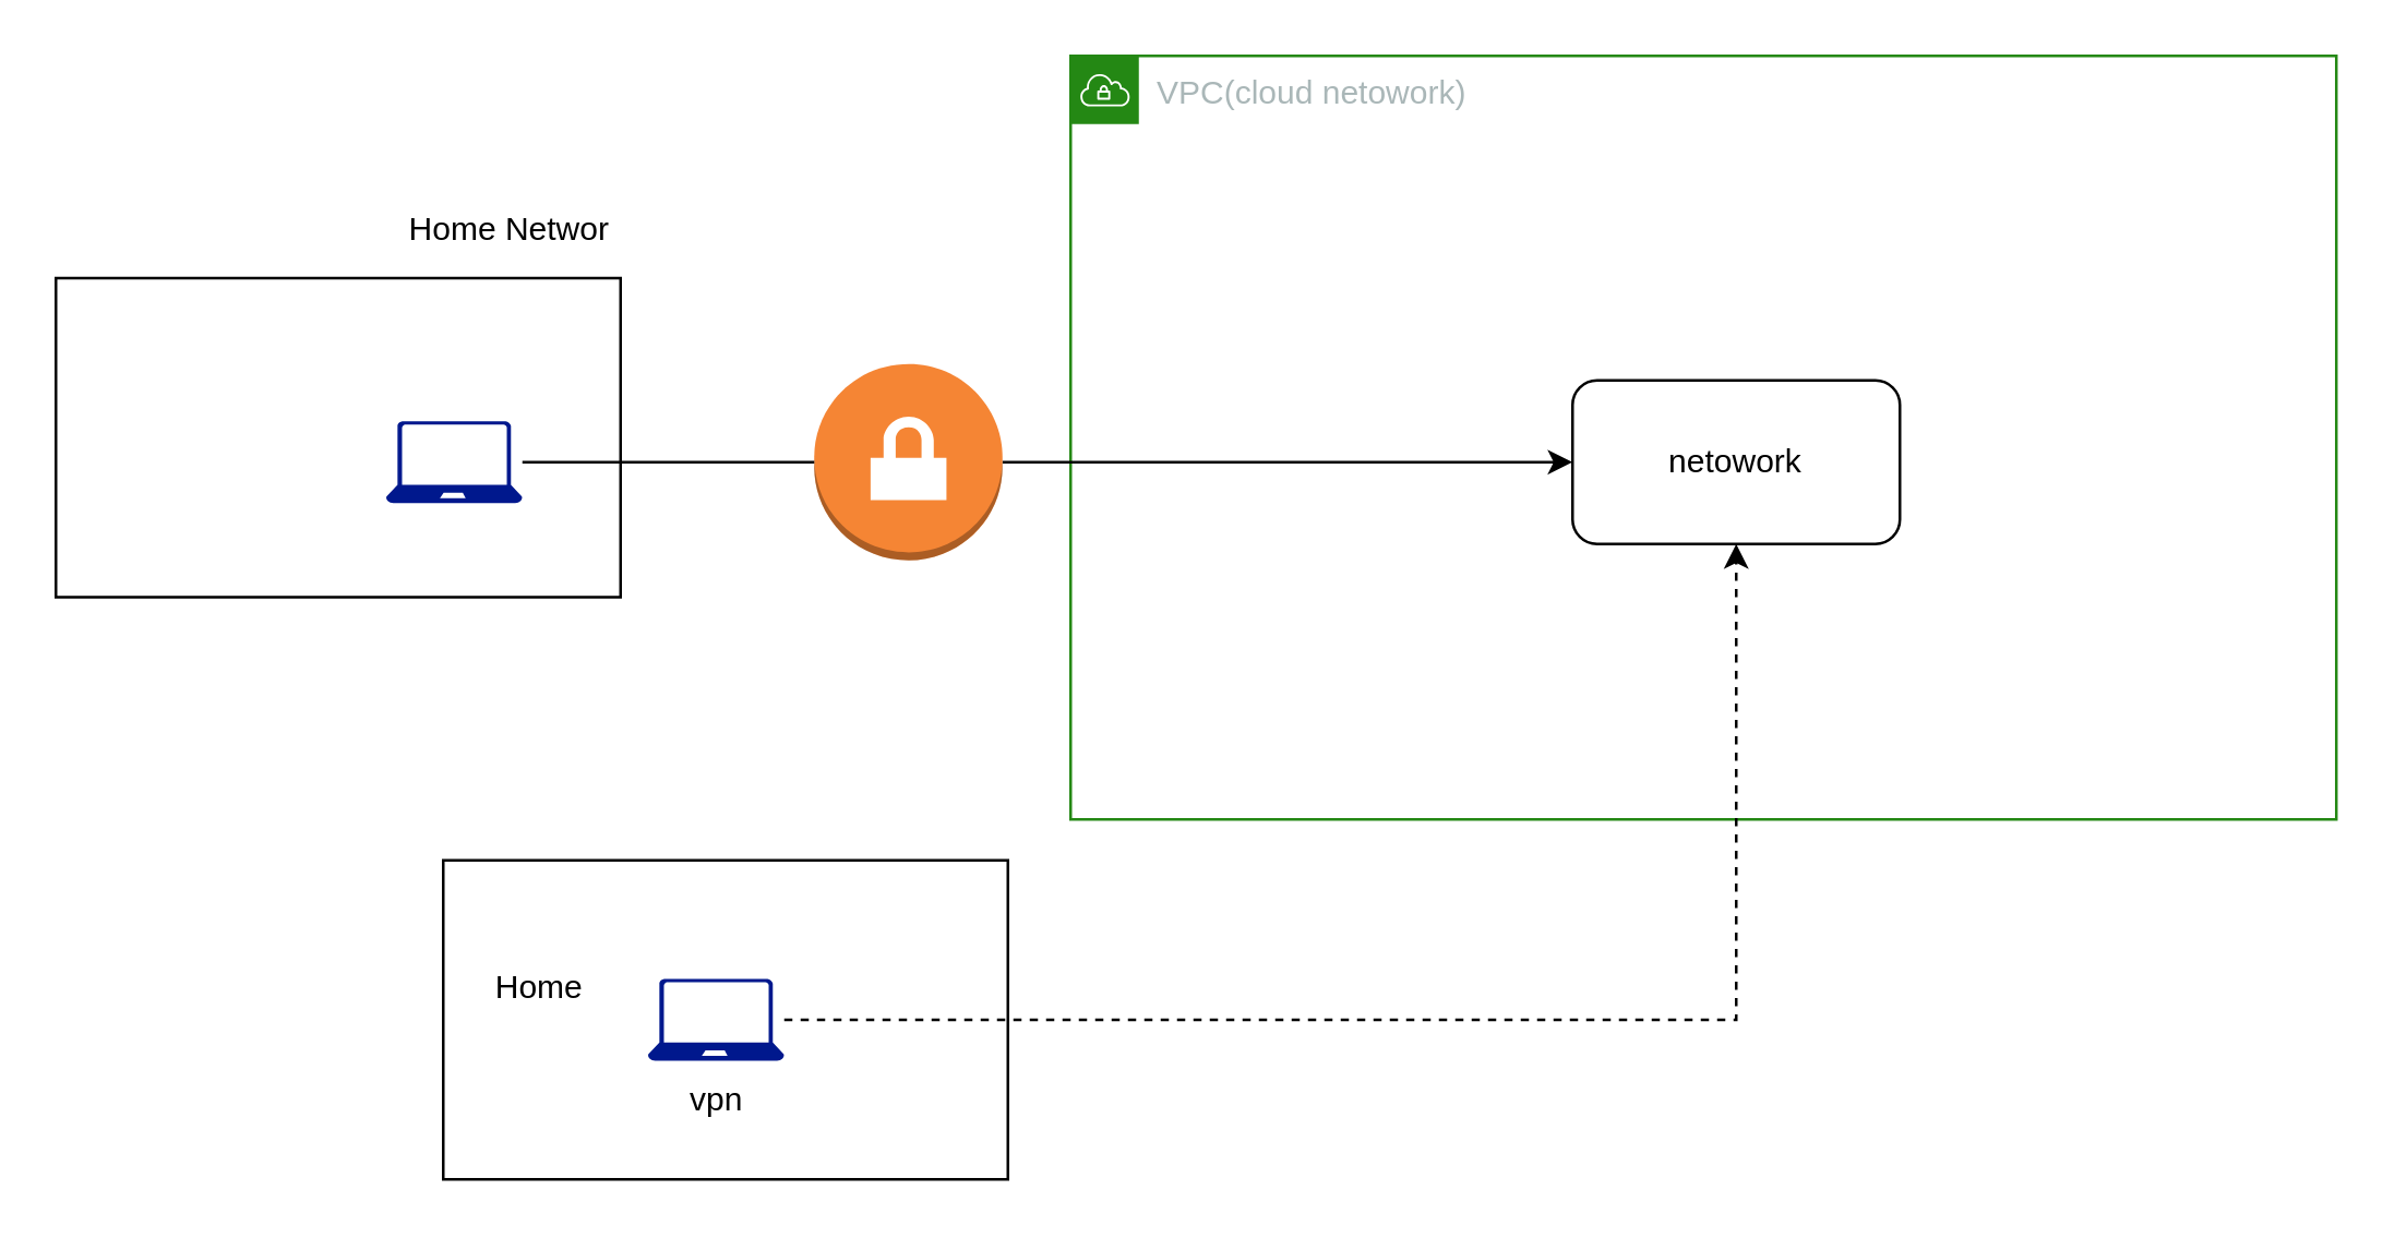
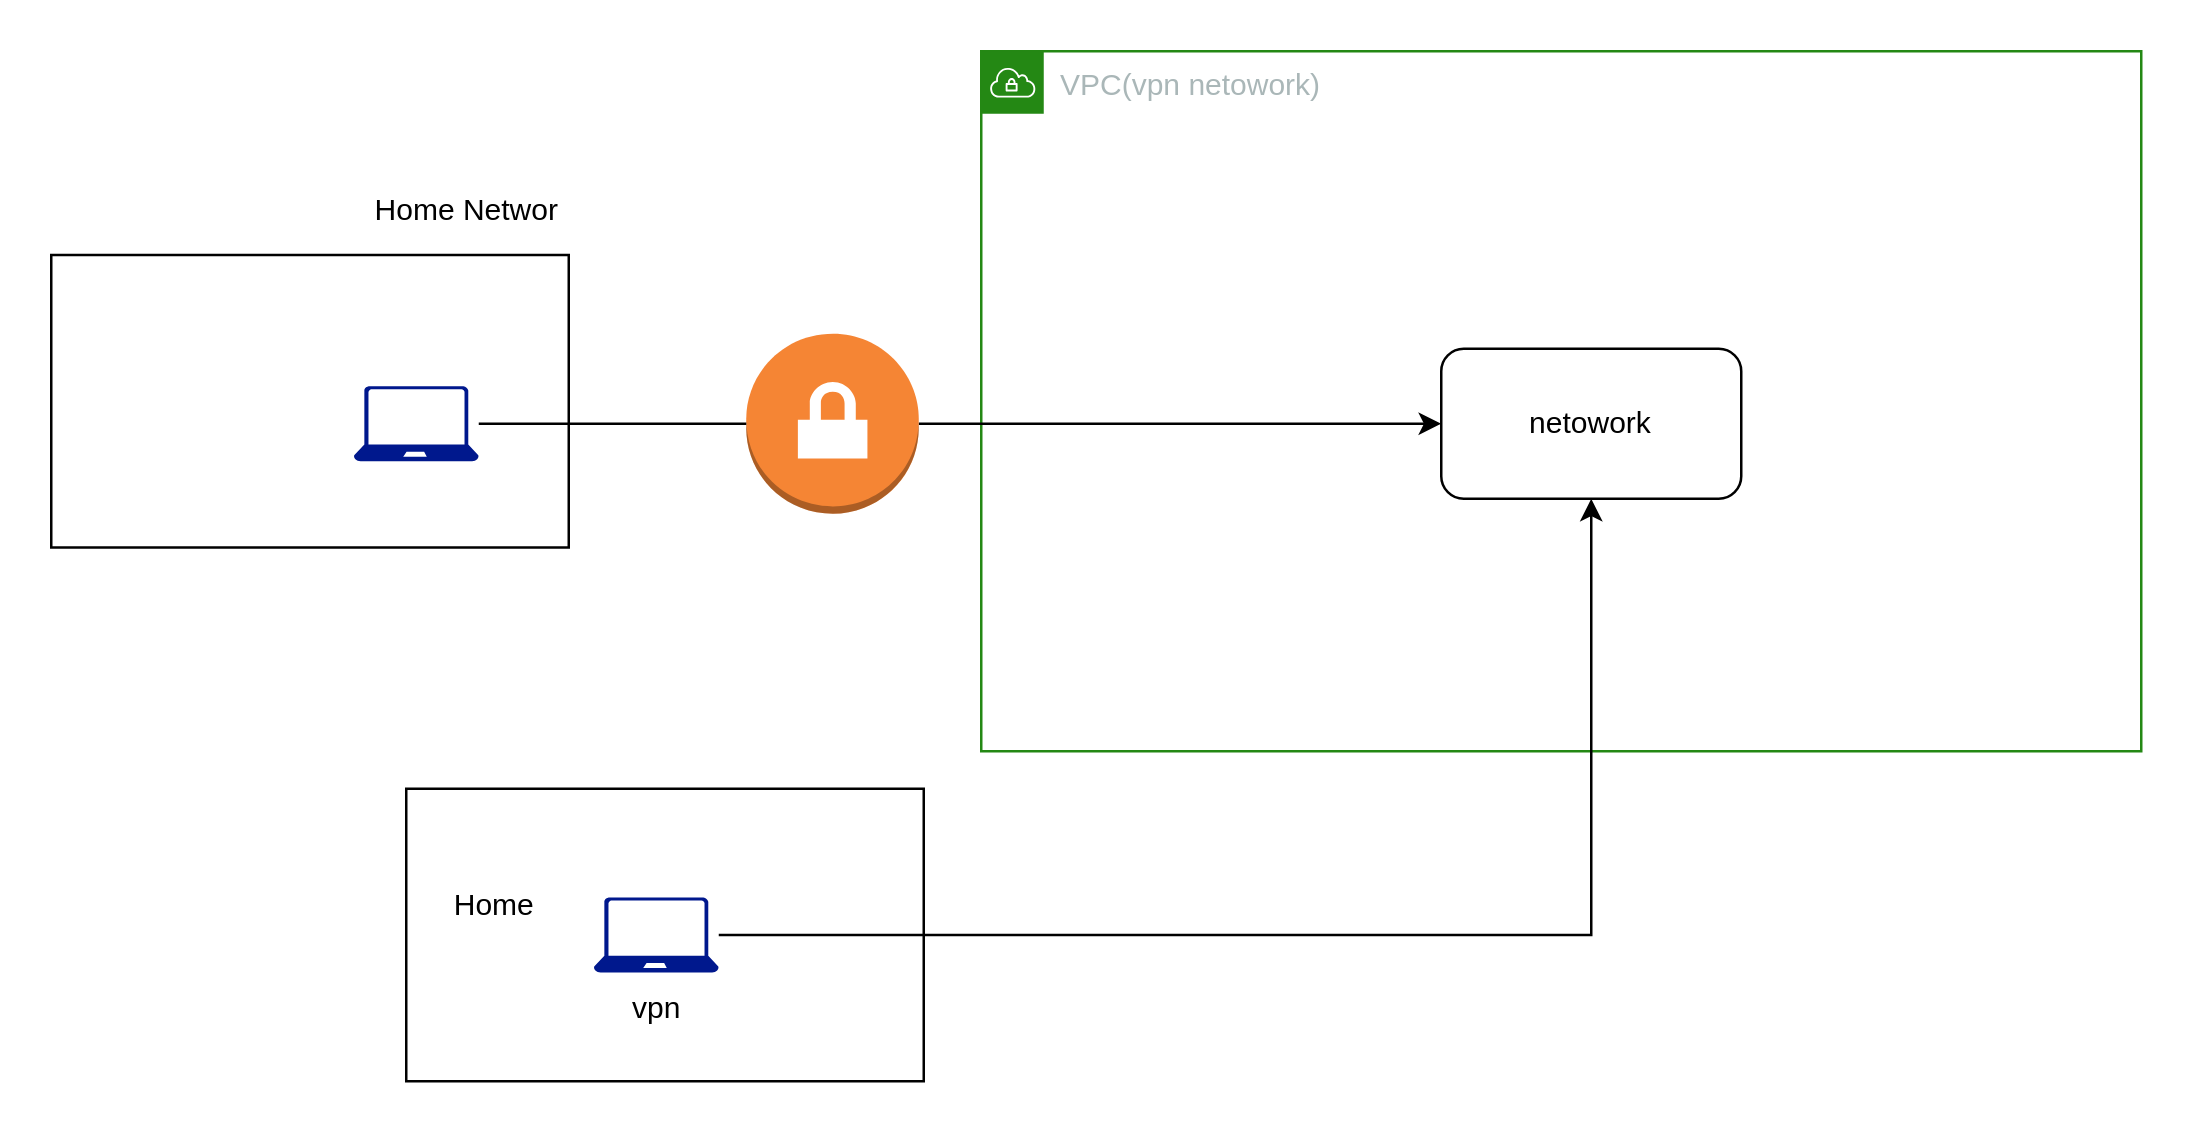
  <mxCell id="0" />
  <mxCell id="1" parent="0" />
  <mxCell id="2" value="" style="rounded=0;whiteSpace=wrap;html=1;" vertex="1" parent="1"><mxGeometry x="162" y="315" width="207" height="117" as="geometry" /></mxCell>
- <mxCell id="3" value="VPC(cloud netowork)" style="points=[[0,0],[0.25,0],[0.5,0],[0.75,0],[1,0],[1,0.25],[1,0.5],[1,0.75],[1,1],[0.75,1],[0.5,1],[0.25,1],[0,1],[0,0.75],[0,0.5],[0,0.25]];outlineConnect=0;gradientColor=none;html=1;whiteSpace=wrap;fontSize=12;fontStyle=0;shape=mxgraph.aws4.group;grIcon=mxgraph.aws4.group_vpc;strokeColor=#248814;fillColor=none;verticalAlign=top;align=left;spacingLeft=30;fontColor=#AAB7B8;dashed=0;" vertex="1" parent="1"><mxGeometry x="392" y="20" width="464" height="280" as="geometry" /></mxCell>
+ <mxCell id="3" value="VPC(vpn netowork)" style="points=[[0,0],[0.25,0],[0.5,0],[0.75,0],[1,0],[1,0.25],[1,0.5],[1,0.75],[1,1],[0.75,1],[0.5,1],[0.25,1],[0,1],[0,0.75],[0,0.5],[0,0.25]];outlineConnect=0;gradientColor=none;html=1;whiteSpace=wrap;fontSize=12;fontStyle=0;shape=mxgraph.aws4.group;grIcon=mxgraph.aws4.group_vpc;strokeColor=#248814;fillColor=none;verticalAlign=top;align=left;spacingLeft=30;fontColor=#AAB7B8;dashed=0;" vertex="1" parent="1"><mxGeometry x="392" y="20" width="464" height="280" as="geometry" /></mxCell>
  <mxCell id="4" value="netowork" style="rounded=1;whiteSpace=wrap;html=1;" vertex="1" parent="1"><mxGeometry x="576" y="139" width="120" height="60" as="geometry" /></mxCell>
  <mxCell id="5" value="" style="rounded=0;whiteSpace=wrap;html=1;" vertex="1" parent="1"><mxGeometry x="20" y="101.5" width="207" height="117" as="geometry" /></mxCell>
  <mxCell id="6" value="Home Networ" style="text;html=1;align=center;verticalAlign=middle;resizable=0;points=[];autosize=1;strokeColor=none;" vertex="1" parent="1"><mxGeometry x="144" y="75" width="83" height="18" as="geometry" /></mxCell>
  <mxCell id="7" style="edgeStyle=orthogonalEdgeStyle;rounded=0;orthogonalLoop=1;jettySize=auto;html=1;startArrow=none;" edge="1" parent="1" source="9" target="4"><mxGeometry relative="1" as="geometry" /></mxCell>
  <mxCell id="8" value="" style="aspect=fixed;pointerEvents=1;shadow=0;dashed=0;html=1;strokeColor=none;labelPosition=center;verticalLabelPosition=bottom;verticalAlign=top;align=center;fillColor=#00188D;shape=mxgraph.azure.laptop" vertex="1" parent="1"><mxGeometry x="141" y="154" width="50" height="30" as="geometry" /></mxCell>
  <mxCell id="9" value="" style="outlineConnect=0;dashed=0;verticalLabelPosition=bottom;verticalAlign=top;align=center;html=1;shape=mxgraph.aws3.vpn_gateway;fillColor=#F58534;gradientColor=none;" vertex="1" parent="1"><mxGeometry x="298" y="133" width="69" height="72" as="geometry" /></mxCell>
  <mxCell id="10" value="" style="edgeStyle=orthogonalEdgeStyle;rounded=0;orthogonalLoop=1;jettySize=auto;html=1;endArrow=none;" edge="1" parent="1" source="8" target="9"><mxGeometry relative="1" as="geometry"><mxPoint x="191" y="169" as="sourcePoint" /><mxPoint x="576" y="169" as="targetPoint" /></mxGeometry></mxCell>
- <mxCell id="11" style="edgeStyle=orthogonalEdgeStyle;rounded=0;orthogonalLoop=1;jettySize=auto;html=1;dashed=1;" edge="1" parent="1" source="12" target="4"><mxGeometry relative="1" as="geometry" /></mxCell>
+ <mxCell id="11" style="edgeStyle=orthogonalEdgeStyle;rounded=0;orthogonalLoop=1;jettySize=auto;html=1;" edge="1" parent="1" source="12" target="4"><mxGeometry relative="1" as="geometry" /></mxCell>
  <mxCell id="12" value="vpn" style="aspect=fixed;pointerEvents=1;shadow=0;dashed=0;html=1;strokeColor=none;labelPosition=center;verticalLabelPosition=bottom;verticalAlign=top;align=center;fillColor=#00188D;shape=mxgraph.azure.laptop" vertex="1" parent="1"><mxGeometry x="237" y="358.5" width="50" height="30" as="geometry" /></mxCell>
  <mxCell id="13" value="Home" style="text;html=1;align=center;verticalAlign=middle;resizable=0;points=[];autosize=1;strokeColor=none;" vertex="1" parent="1"><mxGeometry x="176" y="353" width="42" height="18" as="geometry" /></mxCell>
